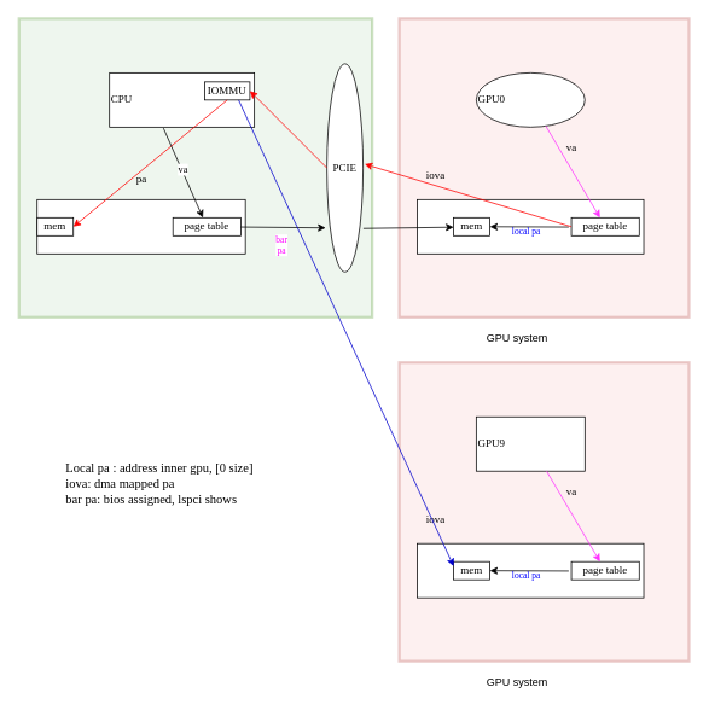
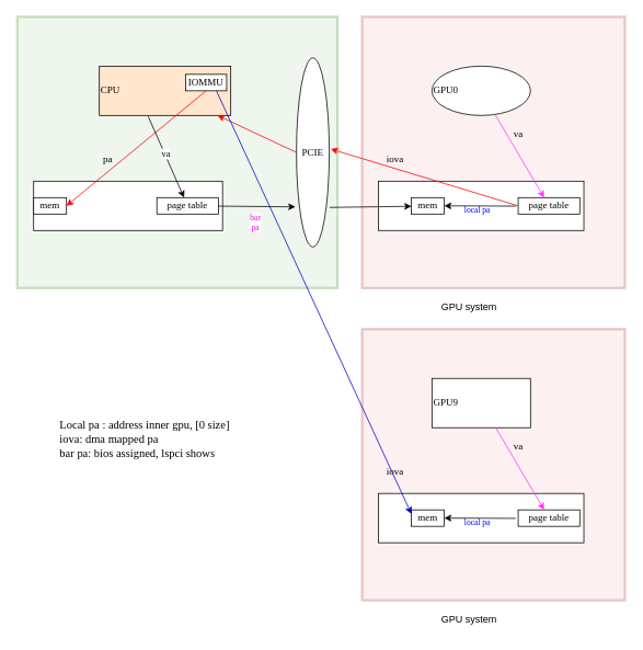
  <mxCell id="0" />
  <mxCell id="1" parent="0" />
  <mxCell id="2" value="" style="rounded=0;whiteSpace=wrap;html=1;textOpacity=0;opacity=30;strokeWidth=3;fillColor=#f8cecc;strokeColor=#b85450;" vertex="1" parent="1"><mxGeometry x="440" y="20" width="320" height="330" as="geometry" /></mxCell>
  <mxCell id="3" value="" style="rounded=0;whiteSpace=wrap;html=1;textOpacity=0;opacity=40;strokeWidth=3;fillColor=#d5e8d4;strokeColor=#82b366;" vertex="1" parent="1"><mxGeometry x="20" y="20" width="390" height="330" as="geometry" /></mxCell>
- <mxCell id="4" value="&lt;div align=&quot;left&quot;&gt;CPU&lt;/div&gt;" style="rounded=0;whiteSpace=wrap;html=1;align=left;fontFamily=Times New Roman;" vertex="1" parent="1"><mxGeometry x="120" y="80" width="160" height="60" as="geometry" /></mxCell>
+ <mxCell id="4" value="&lt;div align=&quot;left&quot;&gt;CPU&lt;/div&gt;" style="rounded=0;whiteSpace=wrap;html=1;align=left;fontFamily=Times New Roman;fillColor=#ffe6cc;" vertex="1" parent="1"><mxGeometry x="120" y="80" width="160" height="60" as="geometry" /></mxCell>
  <mxCell id="5" value="&lt;div align=&quot;left&quot;&gt;GPU0&lt;/div&gt;" style="ellipse;whiteSpace=wrap;html=1;align=left;fontFamily=Times New Roman;" vertex="1" parent="1"><mxGeometry x="525" y="80" width="120" height="60" as="geometry" /></mxCell>
  <mxCell id="6" value="" style="rounded=0;whiteSpace=wrap;html=1;fontFamily=Times New Roman;" vertex="1" parent="1"><mxGeometry x="40" y="220" width="230" height="60" as="geometry" /></mxCell>
  <mxCell id="7" value="" style="rounded=0;whiteSpace=wrap;html=1;fontFamily=Times New Roman;" vertex="1" parent="1"><mxGeometry x="460" y="220" width="250" height="60" as="geometry" /></mxCell>
  <mxCell id="8" value="PCIE" style="ellipse;whiteSpace=wrap;html=1;fontFamily=Times New Roman;" vertex="1" parent="1"><mxGeometry x="360" y="70" width="40" height="230" as="geometry" /></mxCell>
  <mxCell id="9" value="&lt;div&gt;page table&lt;/div&gt;" style="rounded=0;whiteSpace=wrap;html=1;fontFamily=Times New Roman;" vertex="1" parent="1"><mxGeometry x="190" y="240" width="75" height="20" as="geometry" /></mxCell>
  <mxCell id="10" value="&lt;div&gt;page table&lt;/div&gt;" style="rounded=0;whiteSpace=wrap;html=1;fontFamily=Times New Roman;" vertex="1" parent="1"><mxGeometry x="630" y="240" width="75" height="20" as="geometry" /></mxCell>
  <mxCell id="11" value="IOMMU" style="rounded=0;whiteSpace=wrap;html=1;fontFamily=Times New Roman;" vertex="1" parent="1"><mxGeometry x="225" y="90" width="50" height="20" as="geometry" /></mxCell>
  <mxCell id="12" value="&lt;div&gt;mem&lt;/div&gt;" style="rounded=0;whiteSpace=wrap;html=1;fontFamily=Times New Roman;" vertex="1" parent="1"><mxGeometry x="500" y="240" width="40" height="20" as="geometry" /></mxCell>
  <mxCell id="13" value="" style="endArrow=classic;html=1;rounded=0;strokeColor=#FF33FF;fontFamily=Times New Roman;" edge="1" parent="1" source="5" target="10"><mxGeometry width="50" height="50" relative="1" as="geometry"><mxPoint x="610" y="240" as="sourcePoint" /><mxPoint x="660" y="190" as="targetPoint" /></mxGeometry></mxCell>
  <mxCell id="14" value="" style="endArrow=classic;html=1;rounded=0;entryX=1;entryY=0.5;entryDx=0;entryDy=0;exitX=-0.039;exitY=0.517;exitDx=0;exitDy=0;exitPerimeter=0;fontFamily=Times New Roman;" edge="1" parent="1" source="10" target="12"><mxGeometry width="50" height="50" relative="1" as="geometry"><mxPoint x="610" y="240" as="sourcePoint" /><mxPoint x="660" y="190" as="targetPoint" /></mxGeometry></mxCell>
  <mxCell id="15" value="" style="endArrow=classic;html=1;rounded=0;entryX=1.045;entryY=0.482;entryDx=0;entryDy=0;entryPerimeter=0;exitX=0;exitY=0.5;exitDx=0;exitDy=0;strokeColor=#FF0000;fontFamily=Times New Roman;" edge="1" parent="1" source="10" target="8"><mxGeometry width="50" height="50" relative="1" as="geometry"><mxPoint x="530" y="240" as="sourcePoint" /><mxPoint x="580" y="190" as="targetPoint" /></mxGeometry></mxCell>
  <mxCell id="16" value="&lt;div&gt;mem&lt;/div&gt;" style="rounded=0;whiteSpace=wrap;html=1;fontFamily=Times New Roman;" vertex="1" parent="1"><mxGeometry x="40" y="240" width="40" height="20" as="geometry" /></mxCell>
- <mxCell id="17" value="" style="endArrow=classic;html=1;rounded=0;exitX=0;exitY=0.5;exitDx=0;exitDy=0;entryX=1;entryY=0.5;entryDx=0;entryDy=0;strokeColor=#FF0000;fontFamily=Times New Roman;" edge="1" parent="1" source="8" target="11"><mxGeometry width="50" height="50" relative="1" as="geometry"><mxPoint x="300" y="150" as="sourcePoint" /><mxPoint x="350" y="100" as="targetPoint" /></mxGeometry></mxCell>
+ <mxCell id="17" value="" style="endArrow=classic;html=1;rounded=0;exitX=0;exitY=0.5;exitDx=0;exitDy=0;strokeColor=#FF0000;fontFamily=Times New Roman;" edge="1" parent="1" source="8" target="4"><mxGeometry width="50" height="50" relative="1" as="geometry"><mxPoint x="300" y="150" as="sourcePoint" /><mxPoint x="350" y="100" as="targetPoint" /></mxGeometry></mxCell>
  <mxCell id="18" value="" style="endArrow=classic;html=1;rounded=0;entryX=1;entryY=0.5;entryDx=0;entryDy=0;exitX=0.5;exitY=1;exitDx=0;exitDy=0;strokeColor=#FF0000;fontFamily=Times New Roman;" edge="1" parent="1" source="11" target="16"><mxGeometry width="50" height="50" relative="1" as="geometry"><mxPoint x="300" y="150" as="sourcePoint" /><mxPoint x="350" y="100" as="targetPoint" /></mxGeometry></mxCell>
  <mxCell id="19" value="va" style="text;html=1;align=center;verticalAlign=middle;resizable=0;points=[];autosize=1;strokeColor=none;fillColor=none;fontFamily=Times New Roman;" vertex="1" parent="1"><mxGeometry x="615" y="148" width="30" height="30" as="geometry" /></mxCell>
  <mxCell id="20" value="&lt;div&gt;iova&lt;/div&gt;" style="text;html=1;align=center;verticalAlign=middle;resizable=0;points=[];autosize=1;strokeColor=none;fillColor=none;fontFamily=Times New Roman;" vertex="1" parent="1"><mxGeometry x="460" y="178" width="40" height="30" as="geometry" /></mxCell>
- <mxCell id="21" value="&lt;div&gt;pa&lt;/div&gt;" style="text;html=1;align=center;verticalAlign=middle;resizable=0;points=[];autosize=1;strokeColor=none;fillColor=none;fontFamily=Times New Roman;" vertex="1" parent="1"><mxGeometry x="140" y="183" width="30" height="30" as="geometry" /></mxCell>
+ <mxCell id="21" value="&lt;div&gt;pa&lt;/div&gt;" style="text;html=1;align=center;verticalAlign=middle;resizable=0;points=[];autosize=1;strokeColor=none;fillColor=none;fontFamily=Times New Roman;" vertex="1" parent="1"><mxGeometry x="115" y="178" width="30" height="30" as="geometry" /></mxCell>
  <mxCell id="22" value="&lt;div style=&quot;font-size: 11px;&quot;&gt;&lt;div&gt;&lt;font style=&quot;font-size: 10px;&quot; color=&quot;#0000ff&quot;&gt;local pa&lt;/font&gt;&lt;/div&gt;&lt;/div&gt;" style="text;html=1;align=center;verticalAlign=middle;resizable=0;points=[];autosize=1;strokeColor=none;fillColor=none;fontFamily=Times New Roman;" vertex="1" parent="1"><mxGeometry x="555" y="230" width="50" height="50" as="geometry" /></mxCell>
  <mxCell id="23" value="" style="endArrow=classic;html=1;rounded=0;exitX=0.372;exitY=1.019;exitDx=0;exitDy=0;exitPerimeter=0;fontFamily=Times New Roman;" edge="1" parent="1" source="4" target="9"><mxGeometry width="50" height="50" relative="1" as="geometry"><mxPoint x="350" y="250" as="sourcePoint" /><mxPoint x="400" y="200" as="targetPoint" /></mxGeometry></mxCell>
  <mxCell id="24" value="va" style="edgeLabel;html=1;align=center;verticalAlign=middle;resizable=0;points=[];fontFamily=Times New Roman;" vertex="1" connectable="0" parent="23"><mxGeometry x="-0.082" y="1" relative="1" as="geometry"><mxPoint as="offset" /></mxGeometry></mxCell>
  <mxCell id="25" value="" style="endArrow=classic;html=1;rounded=0;entryX=-0.033;entryY=0.788;entryDx=0;entryDy=0;entryPerimeter=0;spacing=3;fontFamily=Times New Roman;" edge="1" parent="1" source="9" target="8"><mxGeometry width="50" height="50" relative="1" as="geometry"><mxPoint x="270" y="251" as="sourcePoint" /><mxPoint x="303" y="349" as="targetPoint" /></mxGeometry></mxCell>
  <mxCell id="26" value="&lt;div style=&quot;font-size: 10px;&quot;&gt;&lt;font style=&quot;font-size: 10px;&quot; color=&quot;#ff00ff&quot;&gt;bar&lt;/font&gt;&lt;/div&gt;&lt;div style=&quot;font-size: 10px;&quot;&gt;&lt;font style=&quot;font-size: 10px;&quot; color=&quot;#ff00ff&quot;&gt;&lt;font&gt;pa&lt;/font&gt; &lt;/font&gt;&lt;/div&gt;" style="edgeLabel;html=1;align=center;verticalAlign=middle;resizable=0;points=[];fontFamily=Times New Roman;" vertex="1" connectable="0" parent="25"><mxGeometry x="-0.067" y="-3" relative="1" as="geometry"><mxPoint x="1" y="16" as="offset" /></mxGeometry></mxCell>
  <mxCell id="27" value="" style="endArrow=classic;html=1;rounded=0;entryX=-0.033;entryY=0.788;entryDx=0;entryDy=0;entryPerimeter=0;exitX=1.008;exitY=0.791;exitDx=0;exitDy=0;exitPerimeter=0;fontFamily=Times New Roman;" edge="1" parent="1" source="8"><mxGeometry width="50" height="50" relative="1" as="geometry"><mxPoint x="406" y="249.5" as="sourcePoint" /><mxPoint x="500" y="250.5" as="targetPoint" /></mxGeometry></mxCell>
  <mxCell id="28" value="GPU system" style="text;html=1;align=center;verticalAlign=middle;resizable=0;points=[];autosize=1;strokeColor=none;fillColor=none;" vertex="1" parent="1"><mxGeometry x="525" y="359" width="90" height="30" as="geometry" /></mxCell>
  <mxCell id="29" value="" style="rounded=0;whiteSpace=wrap;html=1;textOpacity=0;opacity=30;strokeWidth=3;fillColor=#f8cecc;strokeColor=#b85450;" vertex="1" parent="1"><mxGeometry x="440" y="400" width="320" height="330" as="geometry" /></mxCell>
  <mxCell id="30" value="&lt;div align=&quot;left&quot;&gt;GPU9&lt;/div&gt;" style="rounded=0;whiteSpace=wrap;html=1;align=left;fontFamily=Times New Roman;" vertex="1" parent="1"><mxGeometry x="525" y="460" width="120" height="60" as="geometry" /></mxCell>
  <mxCell id="31" value="" style="rounded=0;whiteSpace=wrap;html=1;fontFamily=Times New Roman;" vertex="1" parent="1"><mxGeometry x="460" y="600" width="250" height="60" as="geometry" /></mxCell>
  <mxCell id="32" value="&lt;div&gt;page table&lt;/div&gt;" style="rounded=0;whiteSpace=wrap;html=1;fontFamily=Times New Roman;" vertex="1" parent="1"><mxGeometry x="630" y="620" width="75" height="20" as="geometry" /></mxCell>
  <mxCell id="33" value="&lt;div&gt;mem&lt;/div&gt;" style="rounded=0;whiteSpace=wrap;html=1;fontFamily=Times New Roman;" vertex="1" parent="1"><mxGeometry x="500" y="620" width="40" height="20" as="geometry" /></mxCell>
  <mxCell id="34" value="" style="endArrow=classic;html=1;rounded=0;strokeColor=#FF33FF;fontFamily=Times New Roman;" edge="1" parent="1" source="30" target="32"><mxGeometry width="50" height="50" relative="1" as="geometry"><mxPoint x="610" y="620" as="sourcePoint" /><mxPoint x="660" y="570" as="targetPoint" /></mxGeometry></mxCell>
  <mxCell id="35" value="" style="endArrow=classic;html=1;rounded=0;entryX=1;entryY=0.5;entryDx=0;entryDy=0;exitX=-0.039;exitY=0.517;exitDx=0;exitDy=0;exitPerimeter=0;fontFamily=Times New Roman;" edge="1" parent="1" source="32" target="33"><mxGeometry width="50" height="50" relative="1" as="geometry"><mxPoint x="610" y="620" as="sourcePoint" /><mxPoint x="660" y="570" as="targetPoint" /></mxGeometry></mxCell>
  <mxCell id="36" value="va" style="text;html=1;align=center;verticalAlign=middle;resizable=0;points=[];autosize=1;strokeColor=none;fillColor=none;fontFamily=Times New Roman;" vertex="1" parent="1"><mxGeometry x="615" y="528" width="30" height="30" as="geometry" /></mxCell>
  <mxCell id="37" value="&lt;div&gt;iova&lt;/div&gt;" style="text;html=1;align=center;verticalAlign=middle;resizable=0;points=[];autosize=1;strokeColor=none;fillColor=none;fontFamily=Times New Roman;" vertex="1" parent="1"><mxGeometry x="460" y="558" width="40" height="30" as="geometry" /></mxCell>
  <mxCell id="38" value="&lt;div style=&quot;font-size: 11px;&quot;&gt;&lt;div&gt;&lt;font style=&quot;font-size: 10px;&quot; color=&quot;#0000ff&quot;&gt;local pa&lt;/font&gt;&lt;/div&gt;&lt;/div&gt;" style="text;html=1;align=center;verticalAlign=middle;resizable=0;points=[];autosize=1;strokeColor=none;fillColor=none;fontFamily=Times New Roman;" vertex="1" parent="1"><mxGeometry x="555" y="610" width="50" height="50" as="geometry" /></mxCell>
  <mxCell id="39" value="GPU system" style="text;html=1;align=center;verticalAlign=middle;resizable=0;points=[];autosize=1;strokeColor=none;fillColor=none;" vertex="1" parent="1"><mxGeometry x="525" y="739" width="90" height="30" as="geometry" /></mxCell>
  <mxCell id="40" value="" style="endArrow=classic;html=1;rounded=0;entryX=0;entryY=0.25;entryDx=0;entryDy=0;exitX=0.75;exitY=1;exitDx=0;exitDy=0;strokeColor=#0000CC;fontFamily=Times New Roman;" edge="1" parent="1" source="11" target="33"><mxGeometry width="50" height="50" relative="1" as="geometry"><mxPoint x="265" y="130" as="sourcePoint" /><mxPoint x="90" y="260" as="targetPoint" /></mxGeometry></mxCell>
  <mxCell id="41" value="Local pa : address inner gpu, [0 size]&lt;br style=&quot;font-size: 14px;&quot;&gt;iova: dma mapped pa&lt;br style=&quot;font-size: 14px;&quot;&gt;&lt;div style=&quot;font-size: 14px;&quot;&gt;bar pa: bios assigned, lspci shows&lt;/div&gt;&lt;div style=&quot;font-size: 14px;&quot;&gt;&lt;br style=&quot;font-size: 14px;&quot;&gt;&lt;/div&gt;" style="text;html=1;align=left;verticalAlign=middle;resizable=0;points=[];autosize=1;strokeColor=none;fillColor=none;fontFamily=Times New Roman;fontSize=14;" vertex="1" parent="1"><mxGeometry x="70" y="503" width="230" height="80" as="geometry" /></mxCell>
